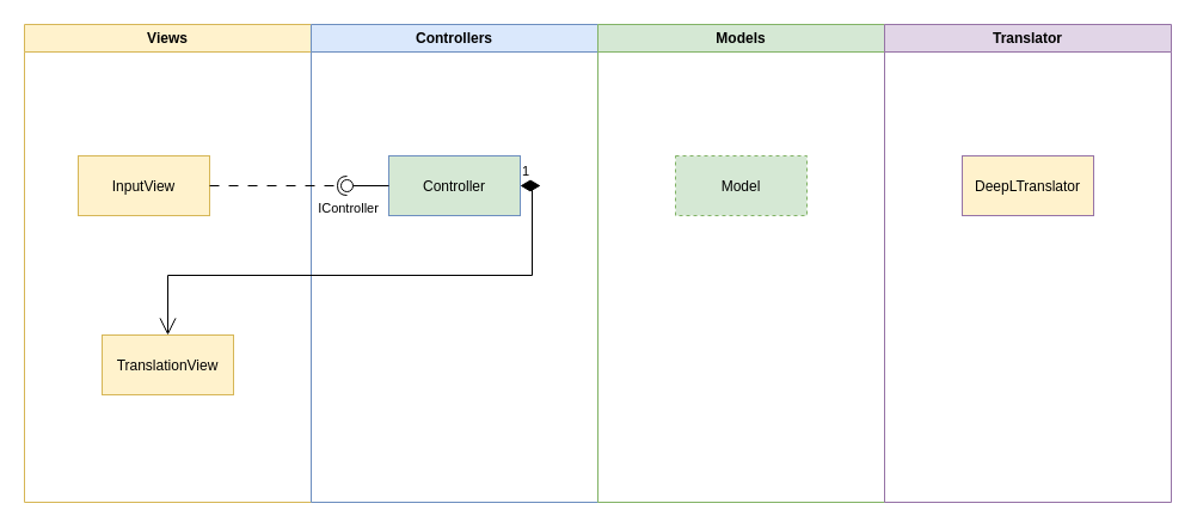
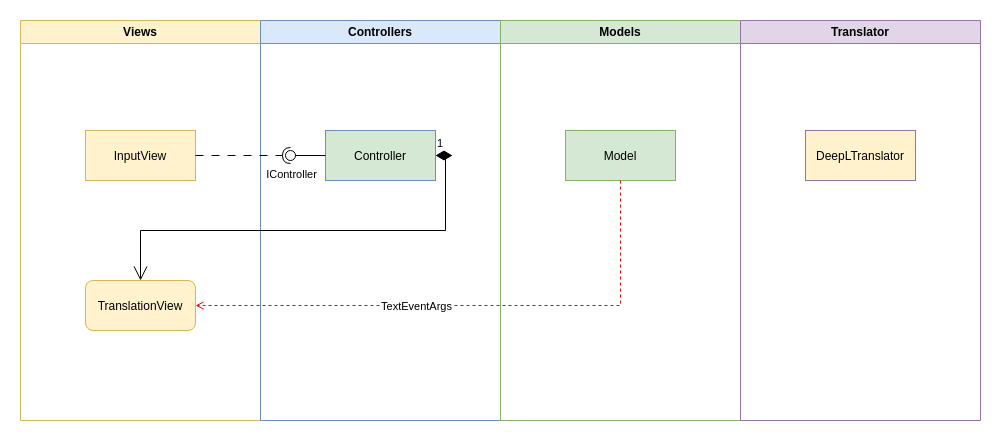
  <mxCell id="0" />
  <mxCell id="1" parent="0" />
  <mxCell id="2" value="Views" style="swimlane;whiteSpace=wrap;fillColor=#fff2cc;strokeColor=#d6b656;" parent="1" vertex="1"><mxGeometry x="20" y="20" width="240" height="400" as="geometry" /></mxCell>
- <mxCell id="3" value="InputView" style="fillColor=#fff2cc;strokeColor=#d6b656;" parent="2" vertex="1"><mxGeometry x="45" y="110" width="110" height="50" as="geometry" /></mxCell>
- <mxCell id="4" value="TranslationView" style="fillColor=#fff2cc;strokeColor=#d6b656;" parent="2" vertex="1"><mxGeometry x="65" y="260" width="110" height="50" as="geometry" /></mxCell>
+ <mxCell id="3" value="InputView" style="fillColor=#fff2cc;strokeColor=#d6b656;" parent="2" vertex="1"><mxGeometry x="65" y="110" width="110" height="50" as="geometry" /></mxCell>
+ <mxCell id="4" value="TranslationView" style="fillColor=#fff2cc;strokeColor=#d6b656;rounded=1;" parent="2" vertex="1"><mxGeometry x="65" y="260" width="110" height="50" as="geometry" /></mxCell>
  <mxCell id="5" value="Controllers" style="swimlane;whiteSpace=wrap;startSize=23;fillColor=#dae8fc;strokeColor=#6c8ebf;" parent="1" vertex="1"><mxGeometry x="260" y="20" width="240" height="400" as="geometry" /></mxCell>
  <mxCell id="6" value="Controller" style="fillColor=#d5e8d4;strokeColor=#6c8ebf;" parent="5" vertex="1"><mxGeometry x="65" y="110" width="110" height="50" as="geometry" /></mxCell>
  <mxCell id="7" value="Models" style="swimlane;whiteSpace=wrap;startSize=23;fillColor=#d5e8d4;strokeColor=#82b366;" parent="1" vertex="1"><mxGeometry x="500" y="20" width="240" height="400" as="geometry" /></mxCell>
- <mxCell id="8" value="Model" style="fillColor=#d5e8d4;strokeColor=#82b366;dashed=1;" parent="7" vertex="1"><mxGeometry x="65" y="110" width="110" height="50" as="geometry" /></mxCell>
+ <mxCell id="8" value="Model" style="fillColor=#d5e8d4;strokeColor=#82b366;" parent="7" vertex="1"><mxGeometry x="65" y="110" width="110" height="50" as="geometry" /></mxCell>
  <mxCell id="9" value="" style="ellipse;whiteSpace=wrap;html=1;align=center;aspect=fixed;fillColor=none;strokeColor=none;resizable=0;perimeter=centerPerimeter;rotatable=0;allowArrows=0;points=[];outlineConnect=1;" vertex="1" parent="1"><mxGeometry x="355" y="350" width="10" height="10" as="geometry" /></mxCell>
  <mxCell id="10" value="" style="rounded=0;orthogonalLoop=1;jettySize=auto;html=1;endArrow=halfCircle;endFill=0;endSize=6;strokeWidth=1;sketch=0;exitX=1;exitY=0.5;exitDx=0;exitDy=0;dashed=1;dashPattern=8 8;" edge="1" parent="1" source="3"><mxGeometry relative="1" as="geometry"><mxPoint x="380" y="275" as="sourcePoint" /><mxPoint x="290" y="155" as="targetPoint" /></mxGeometry></mxCell>
  <mxCell id="11" value="" style="rounded=0;orthogonalLoop=1;jettySize=auto;html=1;endArrow=oval;endFill=0;sketch=0;sourcePerimeterSpacing=0;targetPerimeterSpacing=0;endSize=10;exitX=0;exitY=0.5;exitDx=0;exitDy=0;" edge="1" parent="1" source="6"><mxGeometry relative="1" as="geometry"><mxPoint x="340" y="275" as="sourcePoint" /><mxPoint x="290" y="155" as="targetPoint" /></mxGeometry></mxCell>
  <mxCell id="12" value="IController&lt;div&gt;&lt;br&gt;&lt;/div&gt;" style="edgeLabel;html=1;align=center;verticalAlign=middle;resizable=0;points=[];" vertex="1" connectable="0" parent="11"><mxGeometry x="0.2" y="2" relative="1" as="geometry"><mxPoint x="-14" y="23" as="offset" /></mxGeometry></mxCell>
  <mxCell id="13" value="" style="ellipse;whiteSpace=wrap;html=1;align=center;aspect=fixed;fillColor=none;strokeColor=none;resizable=0;perimeter=centerPerimeter;rotatable=0;allowArrows=0;points=[];outlineConnect=1;" vertex="1" parent="1"><mxGeometry x="355" y="270" width="10" height="10" as="geometry" /></mxCell>
  <mxCell id="14" value="1" style="endArrow=open;html=1;endSize=12;startArrow=diamondThin;startSize=14;startFill=1;edgeStyle=orthogonalEdgeStyle;align=left;verticalAlign=bottom;rounded=0;exitX=1;exitY=0.5;exitDx=0;exitDy=0;" edge="1" parent="1" source="6" target="4"><mxGeometry x="-1" y="3" relative="1" as="geometry"><mxPoint x="280" y="280" as="sourcePoint" /><mxPoint x="440" y="280" as="targetPoint" /></mxGeometry></mxCell>
+ <mxCell id="15" value="" style="edgeStyle=none;strokeColor=#FF0000;endArrow=open;endFill=1;rounded=0;entryX=1;entryY=0.5;entryDx=0;entryDy=0;exitX=0.5;exitY=1;exitDx=0;exitDy=0;dashed=1;" parent="1" target="4" edge="1" source="8"><mxGeometry width="100" height="100" relative="1" as="geometry"><mxPoint x="620" y="190" as="sourcePoint" /><mxPoint x="280" y="290" as="targetPoint" /><Array as="points"><mxPoint x="620" y="305" /></Array></mxGeometry></mxCell>
+ <mxCell id="16" value="&lt;div&gt;&lt;br&gt;&lt;/div&gt;" style="edgeLabel;html=1;align=center;verticalAlign=middle;resizable=0;points=[];" vertex="1" connectable="0" parent="15"><mxGeometry x="0.19" y="3" relative="1" as="geometry"><mxPoint as="offset" /></mxGeometry></mxCell>
+ <mxCell id="17" value="TextEventArgs" style="edgeLabel;html=1;align=center;verticalAlign=middle;resizable=0;points=[];" vertex="1" connectable="0" parent="15"><mxGeometry x="0.201" relative="1" as="geometry"><mxPoint as="offset" /></mxGeometry></mxCell>
  <mxCell id="18" value="Translator" style="swimlane;whiteSpace=wrap;startSize=23;fillColor=#e1d5e7;strokeColor=#9673a6;fillStyle=auto;" vertex="1" parent="1"><mxGeometry x="740" y="20" width="240" height="400" as="geometry" /></mxCell>
  <mxCell id="19" value="DeepLTranslator" style="fillColor=#fff2cc;strokeColor=#9673a6;" vertex="1" parent="18"><mxGeometry x="65" y="110" width="110" height="50" as="geometry" /></mxCell>
